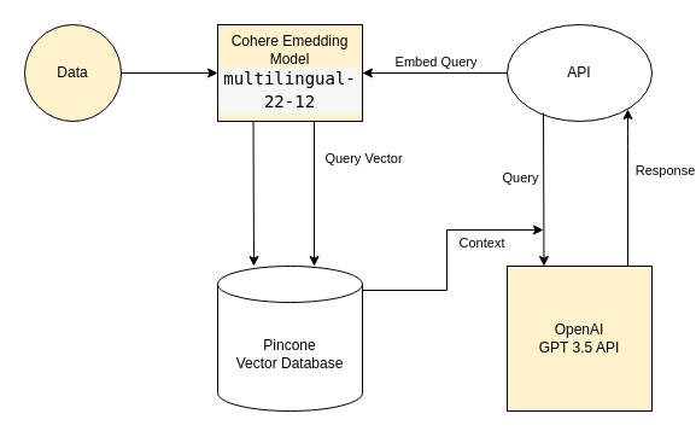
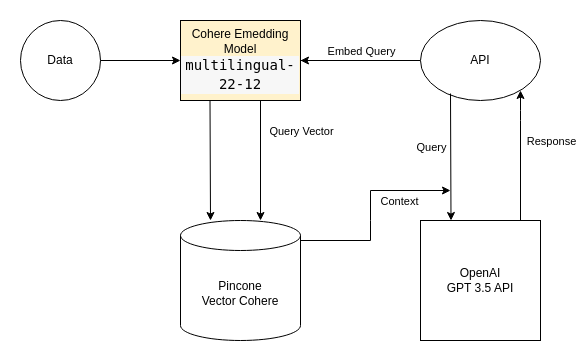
  <mxCell id="0" />
  <mxCell id="1" parent="0" />
- <mxCell id="2" value="Data" style="ellipse;whiteSpace=wrap;html=1;aspect=fixed;fillColor=#fff2cc;" vertex="1" parent="1"><mxGeometry x="20" y="20" width="80" height="80" as="geometry" /></mxCell>
+ <mxCell id="2" value="Data" style="ellipse;whiteSpace=wrap;html=1;aspect=fixed;" vertex="1" parent="1"><mxGeometry x="20" y="20" width="80" height="80" as="geometry" /></mxCell>
  <mxCell id="3" value="" style="endArrow=classic;html=1;rounded=0;" edge="1" parent="1" target="4"><mxGeometry width="50" height="50" relative="1" as="geometry"><mxPoint x="100" y="60" as="sourcePoint" /><mxPoint x="190" y="60" as="targetPoint" /></mxGeometry></mxCell>
  <mxCell id="4" value="Cohere Emedding Model&lt;br&gt;&lt;div style=&quot;background-color: rgb(247, 247, 247); font-family: monospace, Consolas, &amp;quot;Courier New&amp;quot;, monospace; font-size: 14px; line-height: 19px;&quot;&gt;multilingual-22-12&lt;/div&gt;" style="rounded=0;whiteSpace=wrap;html=1;fillColor=#fff2cc;" vertex="1" parent="1"><mxGeometry x="180" y="20" width="120" height="80" as="geometry" /></mxCell>
  <mxCell id="5" value="" style="endArrow=classic;html=1;rounded=0;" edge="1" parent="1"><mxGeometry width="50" height="50" relative="1" as="geometry"><mxPoint x="209.5" y="100" as="sourcePoint" /><mxPoint x="210" y="220" as="targetPoint" /></mxGeometry></mxCell>
- <mxCell id="6" value="Pincone&lt;br&gt;Vector Database" style="shape=cylinder3;whiteSpace=wrap;html=1;boundedLbl=1;backgroundOutline=1;size=15;" vertex="1" parent="1"><mxGeometry x="180" y="220" width="120" height="120" as="geometry" /></mxCell>
+ <mxCell id="6" value="Pincone&lt;br&gt;Vector Cohere" style="shape=cylinder3;whiteSpace=wrap;html=1;boundedLbl=1;backgroundOutline=1;size=15;" vertex="1" parent="1"><mxGeometry x="180" y="220" width="120" height="120" as="geometry" /></mxCell>
  <mxCell id="7" value="" style="endArrow=classic;html=1;rounded=0;exitX=1;exitY=0.5;exitDx=0;exitDy=0;" edge="1" parent="1" source="4"><mxGeometry width="50" height="50" relative="1" as="geometry"><mxPoint x="380" y="60" as="sourcePoint" /><mxPoint x="300" y="60" as="targetPoint" /><Array as="points"><mxPoint x="420" y="60" /><mxPoint x="360" y="60" /></Array></mxGeometry></mxCell>
  <mxCell id="8" value="Embed Query" style="edgeLabel;html=1;align=center;verticalAlign=middle;resizable=0;points=[];" vertex="1" connectable="0" parent="7"><mxGeometry x="0.625" y="-3" relative="1" as="geometry"><mxPoint x="15" y="-7" as="offset" /></mxGeometry></mxCell>
  <mxCell id="9" value="API" style="ellipse;whiteSpace=wrap;html=1;" vertex="1" parent="1"><mxGeometry x="420" y="20" width="120" height="80" as="geometry" /></mxCell>
- <mxCell id="10" value="OpenAI&lt;br&gt;GPT 3.5 API" style="rounded=0;whiteSpace=wrap;html=1;fillColor=#fff2cc;" vertex="1" parent="1"><mxGeometry x="420" y="220" width="120" height="120" as="geometry" /></mxCell>
+ <mxCell id="10" value="OpenAI&lt;br&gt;GPT 3.5 API" style="rounded=0;whiteSpace=wrap;html=1;" vertex="1" parent="1"><mxGeometry x="420" y="220" width="120" height="120" as="geometry" /></mxCell>
  <mxCell id="11" value="" style="endArrow=classic;html=1;rounded=0;exitX=0.25;exitY=0.913;exitDx=0;exitDy=0;exitPerimeter=0;" edge="1" parent="1" source="9"><mxGeometry width="50" height="50" relative="1" as="geometry"><mxPoint x="451" y="110" as="sourcePoint" /><mxPoint x="450.5" y="220" as="targetPoint" /></mxGeometry></mxCell>
  <mxCell id="12" value="Query" style="edgeLabel;html=1;align=center;verticalAlign=middle;resizable=0;points=[];" vertex="1" connectable="0" parent="11"><mxGeometry x="-0.166" y="5" relative="1" as="geometry"><mxPoint x="-25" as="offset" /></mxGeometry></mxCell>
  <mxCell id="13" value="" style="endArrow=classic;html=1;rounded=0;" edge="1" parent="1"><mxGeometry width="50" height="50" relative="1" as="geometry"><mxPoint x="520" y="210" as="sourcePoint" /><mxPoint x="520" y="90" as="targetPoint" /><Array as="points"><mxPoint x="520" y="220" /><mxPoint x="520" y="120" /><mxPoint x="520" y="110" /></Array></mxGeometry></mxCell>
  <mxCell id="14" value="Response" style="edgeLabel;html=1;align=center;verticalAlign=middle;resizable=0;points=[];" vertex="1" connectable="0" parent="13"><mxGeometry x="0.323" y="-2" relative="1" as="geometry"><mxPoint x="28" y="3" as="offset" /></mxGeometry></mxCell>
  <mxCell id="15" value="" style="endArrow=classic;html=1;rounded=0;" edge="1" parent="1"><mxGeometry width="50" height="50" relative="1" as="geometry"><mxPoint x="260" y="100" as="sourcePoint" /><mxPoint x="260" y="220" as="targetPoint" /></mxGeometry></mxCell>
  <mxCell id="16" value="Query Vector&lt;br&gt;" style="edgeLabel;html=1;align=center;verticalAlign=middle;resizable=0;points=[];" vertex="1" connectable="0" parent="15"><mxGeometry x="-0.591" relative="1" as="geometry"><mxPoint x="40" y="5" as="offset" /></mxGeometry></mxCell>
  <mxCell id="17" value="" style="endArrow=classic;html=1;rounded=0;" edge="1" parent="1"><mxGeometry width="50" height="50" relative="1" as="geometry"><mxPoint x="300" y="240" as="sourcePoint" /><mxPoint x="450" y="190" as="targetPoint" /><Array as="points"><mxPoint x="370" y="240" /><mxPoint x="370" y="220" /><mxPoint x="370" y="190" /></Array></mxGeometry></mxCell>
  <mxCell id="18" value="Context" style="edgeLabel;html=1;align=center;verticalAlign=middle;resizable=0;points=[];" vertex="1" connectable="0" parent="17"><mxGeometry x="0.48" y="-2" relative="1" as="geometry"><mxPoint y="8" as="offset" /></mxGeometry></mxCell>
